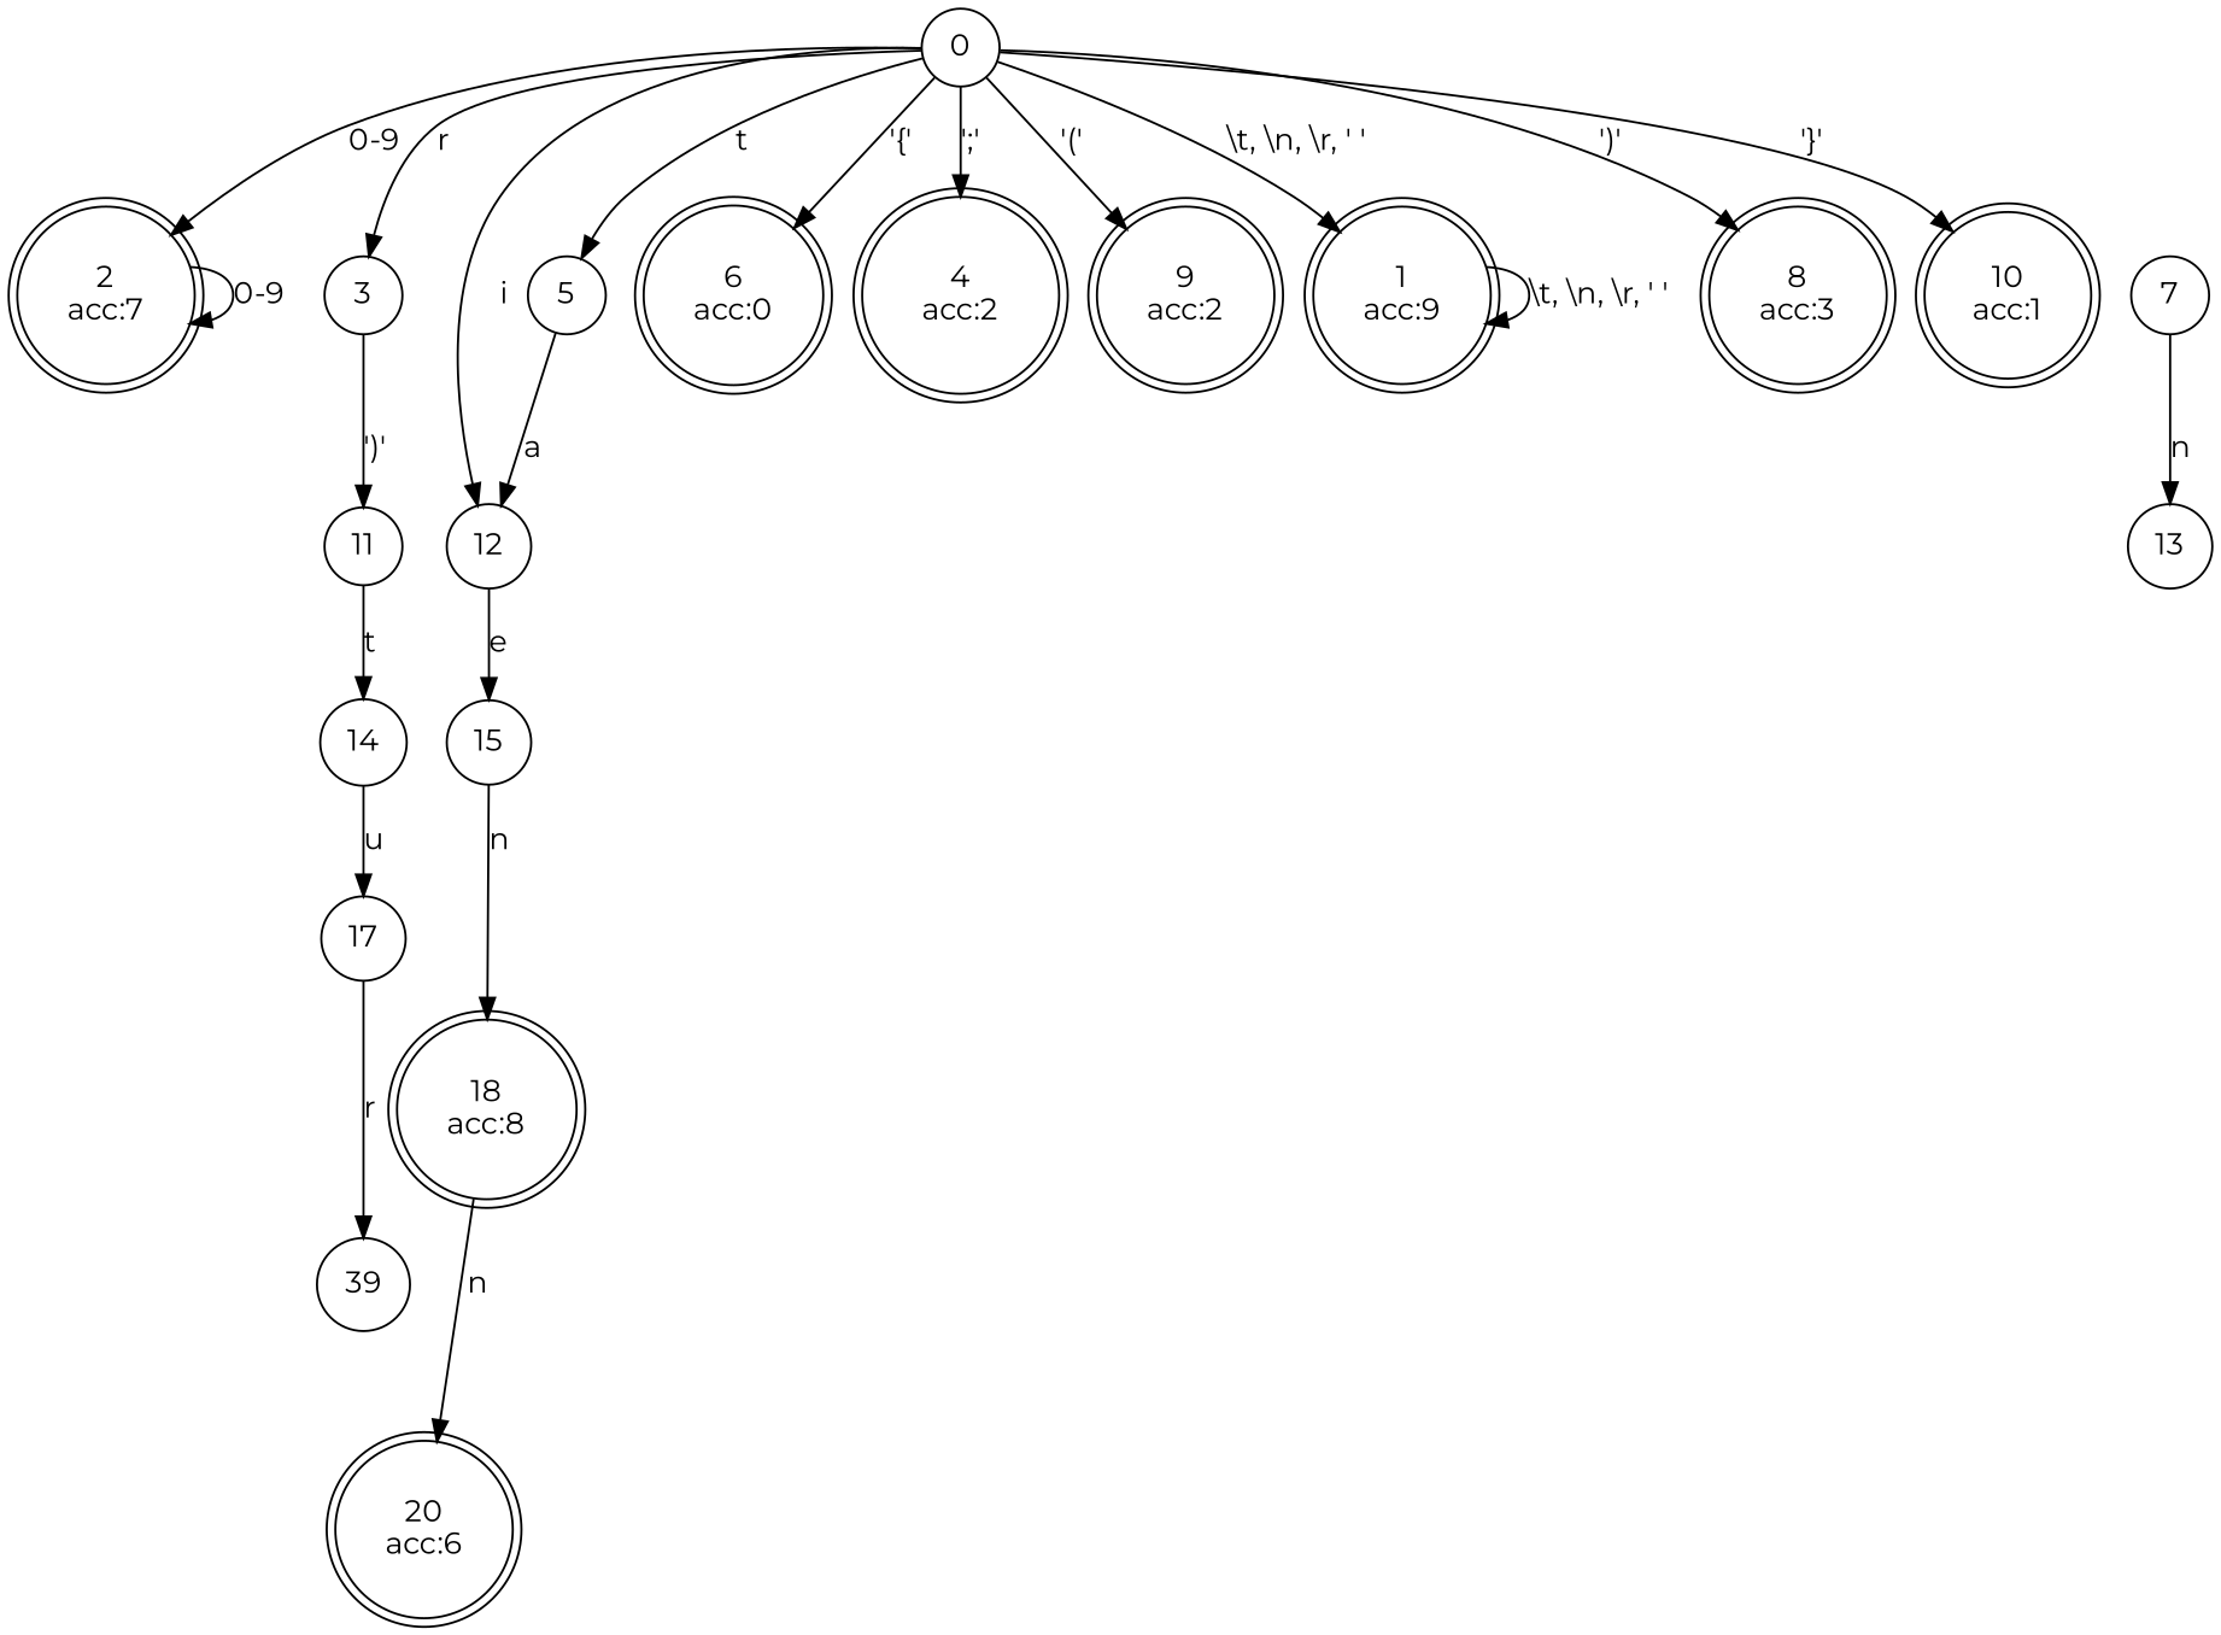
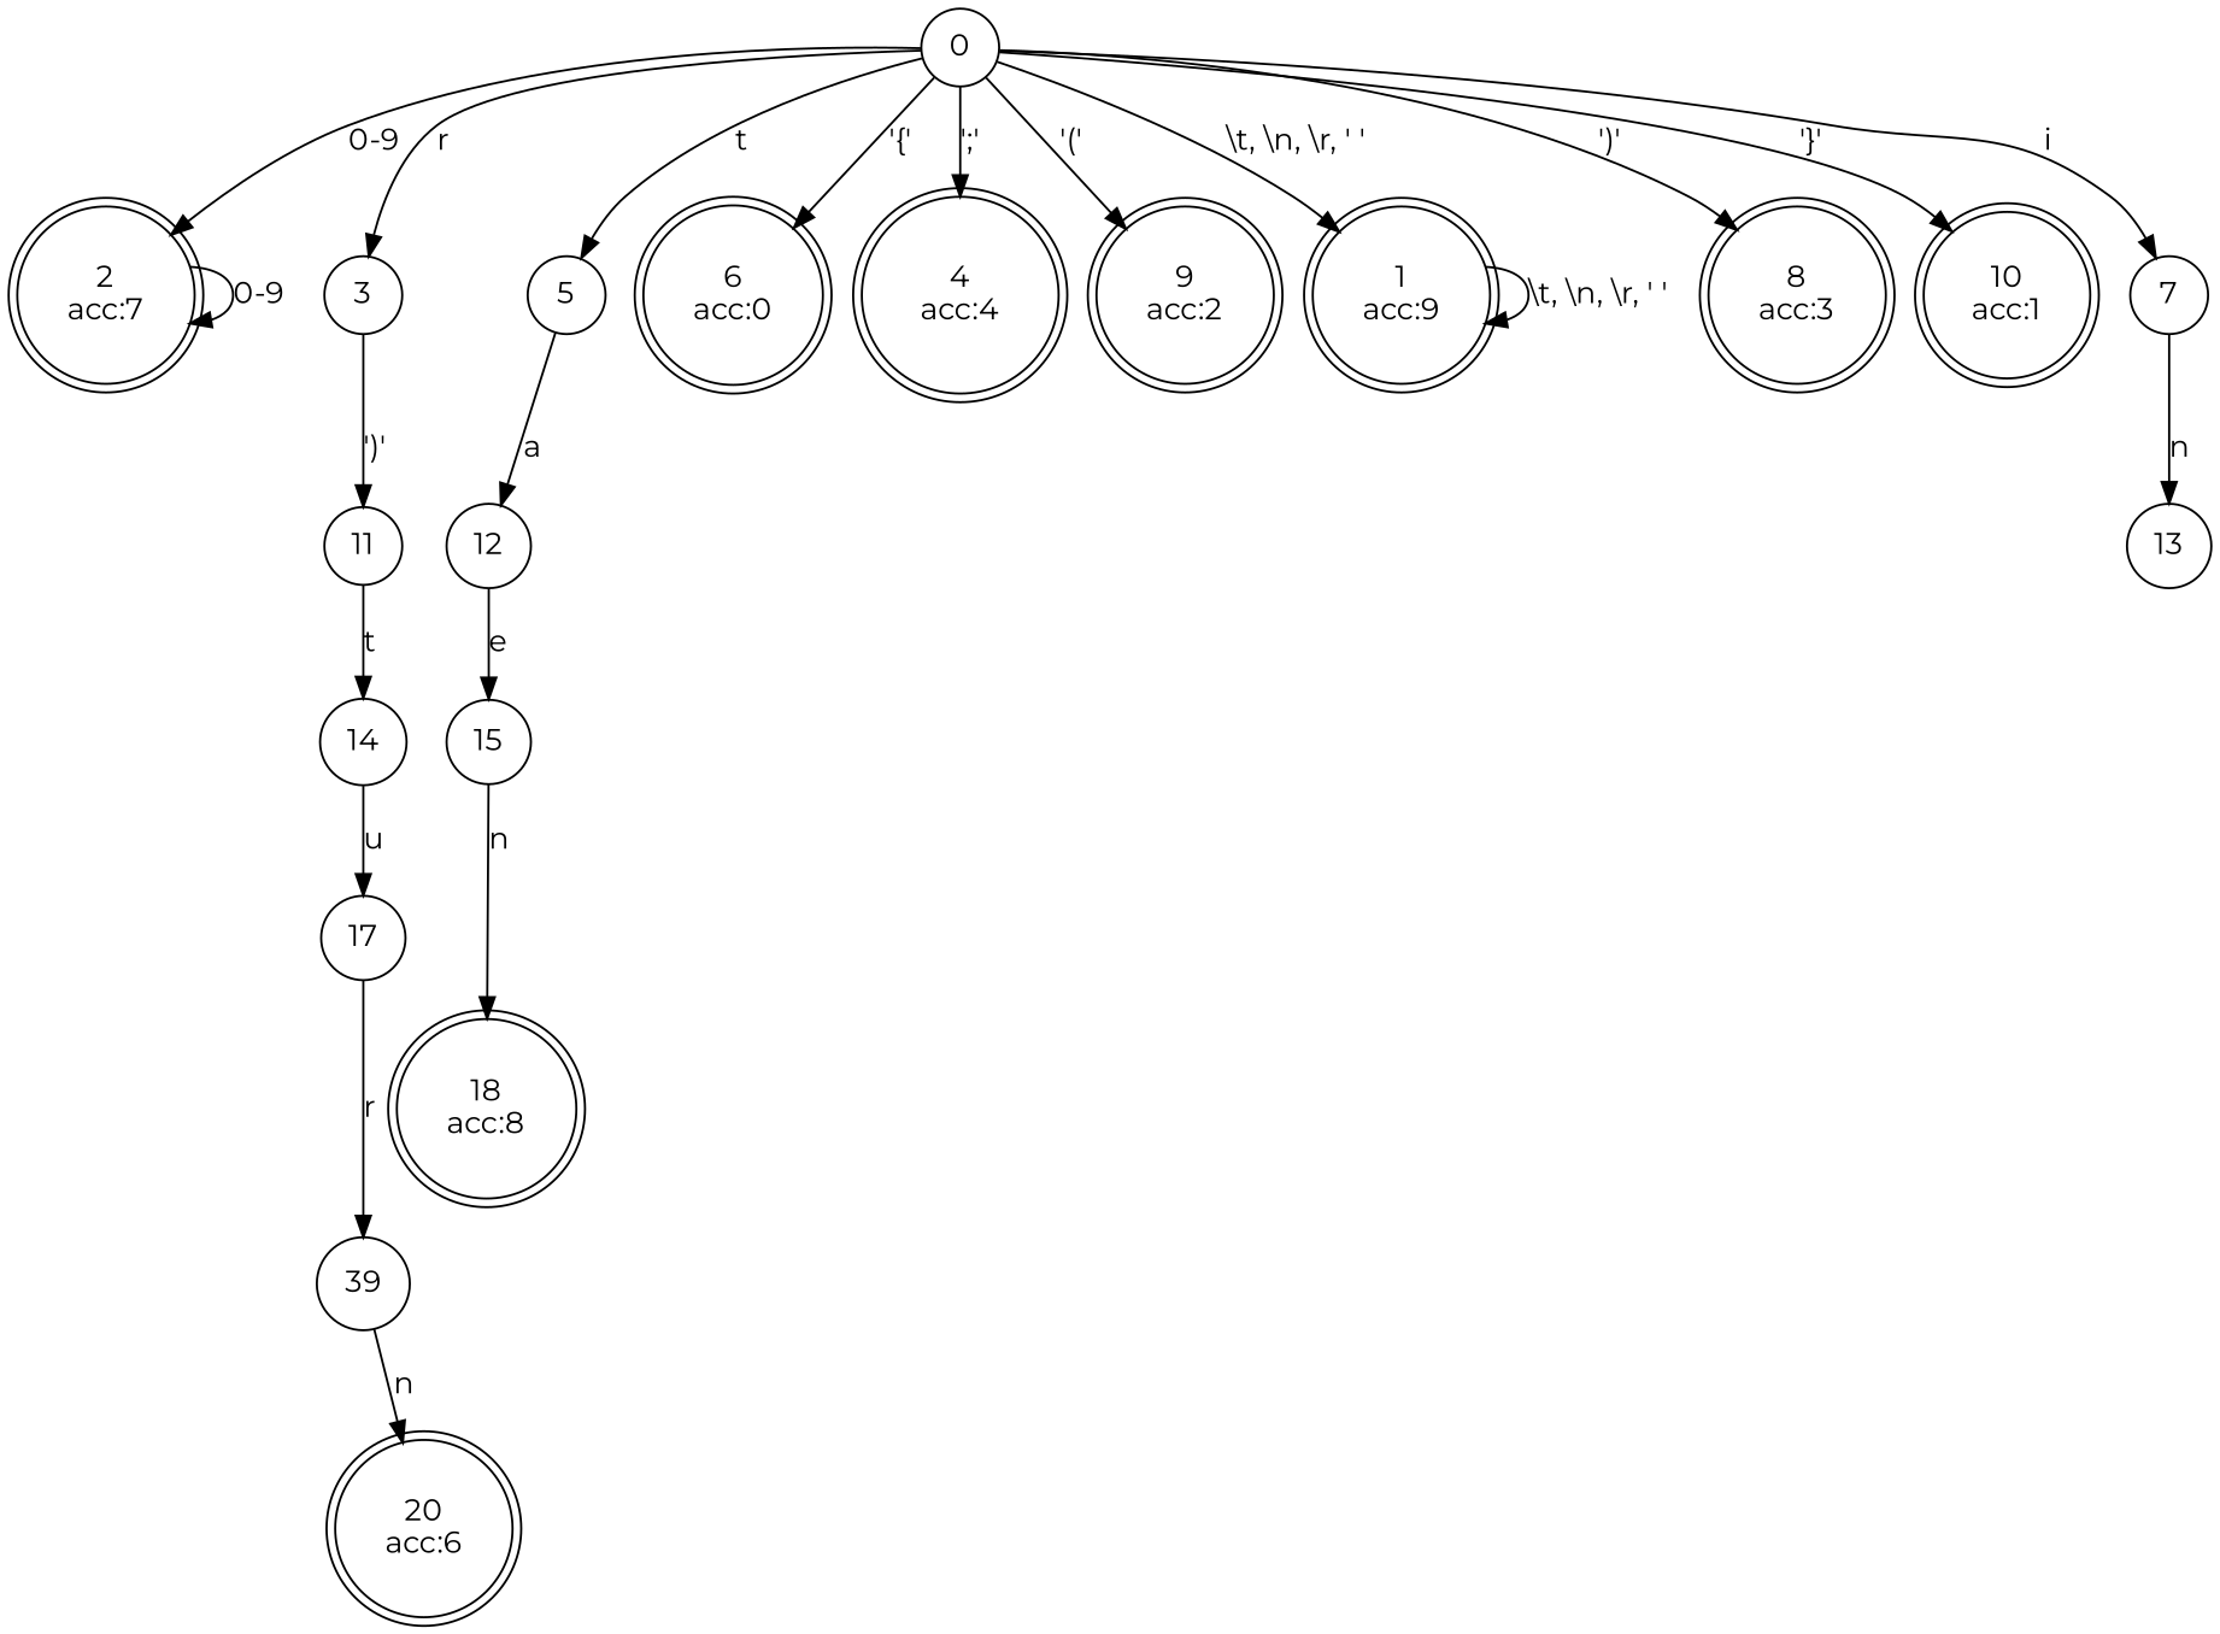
  digraph {
    fontname=Montserrat
    node [fontname=Montserrat shape=circle]
    edge [fontname=Montserrat]
    n1 [label=0]
    n2 [label="2\nacc:7" shape=doublecircle]
    n3 [label=5]
    n4 [label=3]
    n5 [label=7]
    n6 [label="6\nacc:0" shape=doublecircle]
-   n7 [label="4\nacc:2" shape=doublecircle]
+   n7 [label="4\nacc:4" shape=doublecircle]
    n8 [label="9\nacc:2" shape=doublecircle]
    n9 [label="1\nacc:9" shape=doublecircle]
    n10 [label="8\nacc:3" shape=doublecircle]
    n11 [label="10\nacc:1" shape=doublecircle]
    n12 [label=12]
    n13 [label=11]
    n14 [label=13]
    n15 [label=15]
    n16 [label=14]
    n17 [label=17]
    n18 [label="18\nacc:8" shape=doublecircle]
    n19 [label=39]
    n20 [label="20\nacc:6" shape=doublecircle]
    n1 -> n2 [label="0-9"]
    n1 -> n3 [label=t]
    n1 -> n4 [label=r]
-   n1 -> n12 [label=i]
+   n1 -> n5 [label=i]
    n1 -> n6 [label="'{'"]
    n1 -> n7 [label="';'"]
    n1 -> n8 [label="'('"]
    n1 -> n9 [label="\\t, \\n, \\r, ' '"]
    n1 -> n10 [label="')'"]
    n1 -> n11 [label="'}'"]
    n2 -> n2 [label="0-9"]
    n3 -> n12 [label=a]
    n4 -> n13 [label="')'"]
    n5 -> n14 [label=n]
    n9 -> n9 [label="\\t, \\n, \\r, ' '"]
    n12 -> n15 [label=e]
    n13 -> n16 [label=t]
    n15 -> n18 [label=n]
    n16 -> n17 [label=u]
    n17 -> n19 [label=r]
-   n18 -> n20 [label=n]
+   n19 -> n20 [label=n]
  }
